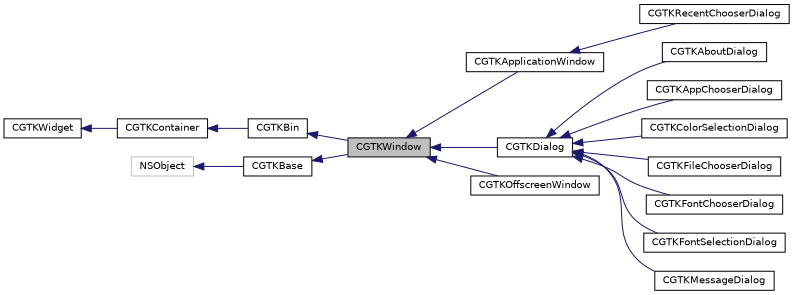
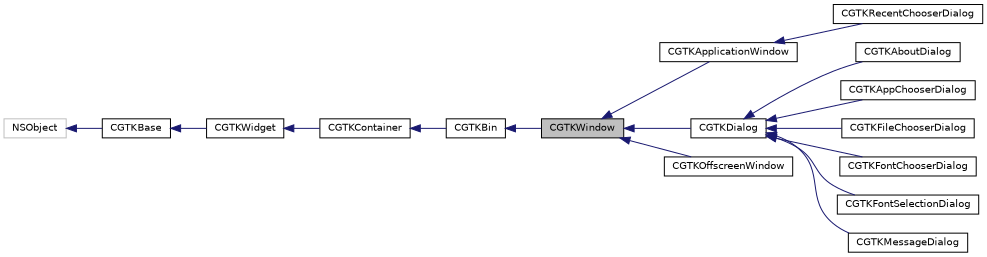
  digraph {
    rankdir=LR
    node [color=black fillcolor=white fontname=Helvetica fontsize=10 shape=record style=filled]
    edge [color=midnightblue dir=back fontname=Helvetica fontsize=10 labelfontname=Helvetica labelfontsize=10 style=solid]
    n1 [fillcolor=grey75 fontcolor=black height=0.2 label=CGTKWindow width=0.4]
    n2 [height=0.2 label=CGTKApplicationWindow width=0.4]
    n3 [height=0.2 label=CGTKDialog width=0.4]
    n4 [height=0.2 label=CGTKOffscreenWindow width=0.4]
    n5 [height=0.2 label=CGTKRecentChooserDialog width=0.4]
    n6 [height=0.2 label=CGTKAboutDialog width=0.4]
    n7 [height=0.2 label=CGTKAppChooserDialog width=0.4]
-   n8 [height=0.2 label=CGTKColorSelectionDialog width=0.4]
    n9 [height=0.2 label=CGTKFileChooserDialog width=0.4]
    n10 [height=0.2 label=CGTKFontChooserDialog width=0.4]
    n11 [height=0.2 label=CGTKFontSelectionDialog width=0.4]
    n12 [height=0.2 label=CGTKMessageDialog width=0.4]
    n13 [height=0.2 label=CGTKBin width=0.4]
    n14 [height=0.2 label=CGTKContainer width=0.4]
    n15 [height=0.2 label=CGTKWidget width=0.4]
    n16 [height=0.2 label=CGTKBase width=0.4]
    n17 [color=grey75 height=0.2 label=NSObject width=0.4]
    n1 -> n2
    n1 -> n3
    n1 -> n4
    n2 -> n5
    n3 -> n6
    n3 -> n7
-   n3 -> n8
    n3 -> n9
    n3 -> n10
    n3 -> n11
    n3 -> n12
    n13 -> n1
    n14 -> n13
    n15 -> n14
-   n16 -> n1
+   n16 -> n15
    n17 -> n16
  }
